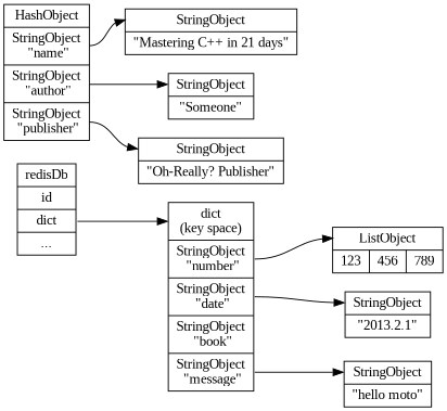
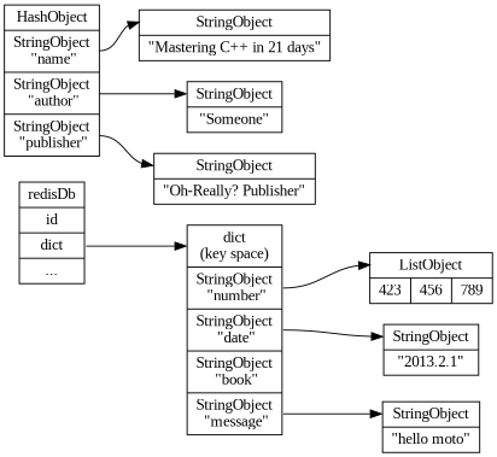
  digraph {
    fontname="Liberation Serif"
    rankdir=LR
    node [fontname="Liberation Serif" shape=record]
    edge [fontname="Liberation Serif" headport=head]
    n1 [label="redisDb | id |<dict> dict | ..."]
    n2 [label="<head>dict\n(key space) |<number>StringObject\n \"number\" |<date>StringObject\n \"date\" |<book>StringObject\n \"book\" |<message>StringObject\n \"message\""]
-   n3 [label="<head>ListObject | { 123 | 456 | 789 }"]
+   n3 [label="<head>ListObject | { 423 | 456 | 789 }"]
    n4 [label="<head>StringObject | \"2013.2.1\""]
    n5 [label="<head>StringObject | \"hello moto\""]
    n6 [label="<head>HashObject |<name>StringObject\n \"name\" |<author>StringObject\n \"author\" |<publisher>StringObject\n \"publisher\""]
    n7 [label="<head>StringObject | \"Mastering C++ in 21 days\""]
    n8 [label="<head>StringObject | \"Someone\""]
    n9 [label="<head>StringObject | \"Oh-Really? Publisher\""]
    n1 -> n2 [tailport=dict]
    n2 -> n3 [tailport=number]
    n2 -> n4 [tailport=date]
    n2 -> n5 [tailport=message]
    n6 -> n7 [tailport=name]
    n6 -> n8 [tailport=author]
    n6 -> n9 [tailport=publisher]
  }
